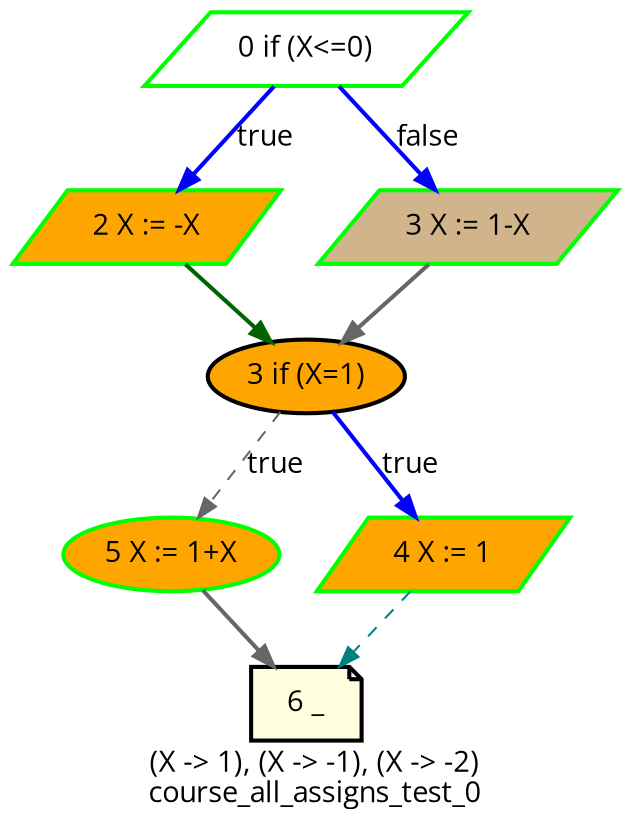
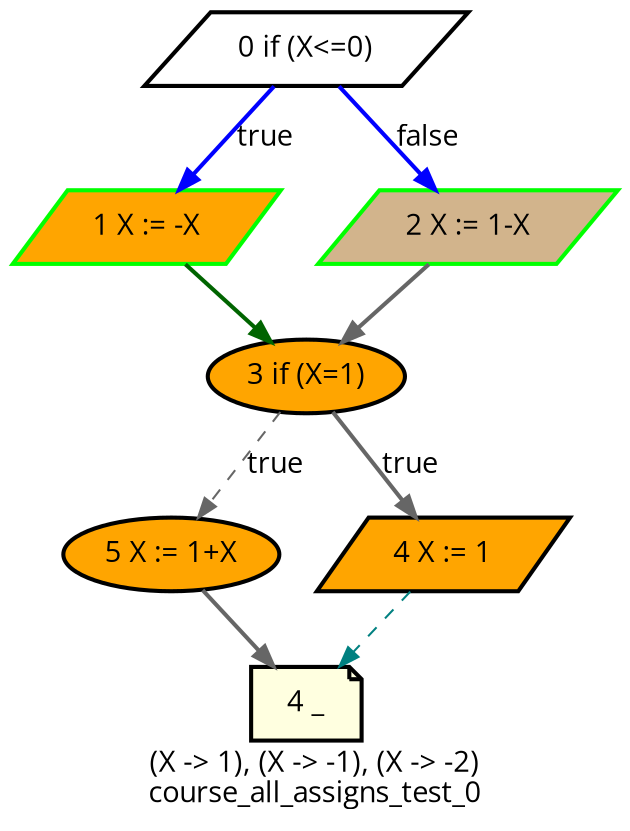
  digraph {
    fontname="Open Sans"
    label="(X -> 1), (X -> -1), (X -> -2)\ncourse_all_assigns_test_0"
    node [color=green fillcolor=orange fontname="Open Sans" shape=parallelogram style="bold,filled"]
    edge [color=gray40 fontname="Open Sans" style=bold]
-   "5 X := 1+X" [shape=ellipse]
-   "6 _" [fillcolor=lightyellow shape=note color=""]
+   "5 X := 1+X" [color=black shape=ellipse]
+   "6 _" [fillcolor=lightyellow shape=note label="4 _" color=""]
    "3 if (X=1)" [shape=ellipse color=""]
-   "1 X := -X" [label="2 X := -X"]
-   "4 X := 1"
-   "2 X := 1-X" [fillcolor=tan label="3 X := 1-X"]
-   "0 if (X<=0)" [fillcolor=white]
+   "1 X := -X"
+   "4 X := 1" [color=black]
+   "2 X := 1-X" [fillcolor=tan]
+   "0 if (X<=0)" [fillcolor=white color=""]
    "5 X := 1+X" -> "6 _"
    "3 if (X=1)" -> "5 X := 1+X" [label=true style=dashed]
-   "3 if (X=1)" -> "4 X := 1" [color=blue label=true]
+   "3 if (X=1)" -> "4 X := 1" [label=true]
    "1 X := -X" -> "3 if (X=1)" [color=darkgreen]
    "4 X := 1" -> "6 _" [color=teal style=dashed]
    "2 X := 1-X" -> "3 if (X=1)"
    "0 if (X<=0)" -> "1 X := -X" [color=blue label=true]
    "0 if (X<=0)" -> "2 X := 1-X" [color=blue label=false]
  }
